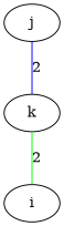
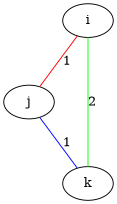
  graph {
    i
    j
    k
-   j -- k [color=blue label=2 weight=2]
+   i -- j [color=red label=1 weight=1]
+   j -- k [color=blue label=1 weight=2]
    k -- i [color=green label=2 weight=3]
  }
